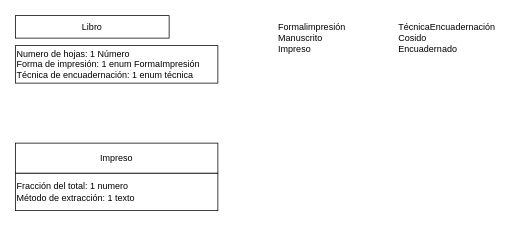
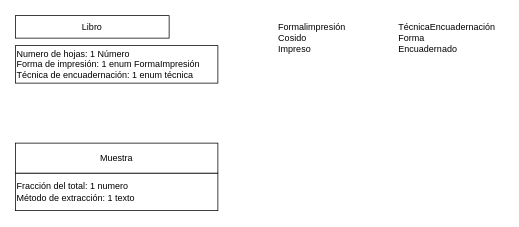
  <mxCell id="0" />
  <mxCell id="1" parent="0" />
  <mxCell id="2" value="Numero de hojas: 1 Número&lt;br&gt;Forma de impresión: 1 enum FormaImpresión&lt;br&gt;Técnica de encuadernación: 1 enum técnica&amp;nbsp;" style="rounded=0;whiteSpace=wrap;html=1;align=left;" vertex="1" parent="1"><mxGeometry x="20" y="60" width="270" height="50" as="geometry" /></mxCell>
  <mxCell id="3" value="Libro" style="rounded=0;whiteSpace=wrap;html=1;" vertex="1" parent="1"><mxGeometry x="20" y="20" width="205" height="30" as="geometry" /></mxCell>
- <mxCell id="4" value="&lt;div style=&quot;text-align: right;&quot;&gt;&lt;span style=&quot;background-color: initial;&quot;&gt;Formalimpresión&lt;/span&gt;&lt;/div&gt;&lt;div style=&quot;text-align: left;&quot;&gt;&lt;span style=&quot;background-color: initial;&quot;&gt;Manuscrito&lt;/span&gt;&lt;/div&gt;&lt;div style=&quot;text-align: left;&quot;&gt;&lt;span style=&quot;background-color: initial;&quot;&gt;Impreso&lt;/span&gt;&lt;/div&gt;" style="text;html=1;align=center;verticalAlign=middle;resizable=0;points=[];autosize=1;strokeColor=none;fillColor=none;" vertex="1" parent="1"><mxGeometry x="360" y="20" width="110" height="60" as="geometry" /></mxCell>
- <mxCell id="5" value="TécnicaEncuadernación&lt;br&gt;&lt;div style=&quot;text-align: left;&quot;&gt;&lt;span style=&quot;background-color: initial;&quot;&gt;Cosido&lt;/span&gt;&lt;/div&gt;&lt;div style=&quot;text-align: left;&quot;&gt;&lt;span style=&quot;background-color: initial;&quot;&gt;Encuadernado&lt;/span&gt;&lt;/div&gt;" style="text;html=1;align=center;verticalAlign=middle;resizable=0;points=[];autosize=1;strokeColor=none;fillColor=none;" vertex="1" parent="1"><mxGeometry x="520" y="20" width="150" height="60" as="geometry" /></mxCell>
+ <mxCell id="4" value="&lt;div style=&quot;text-align: right;&quot;&gt;&lt;span style=&quot;background-color: initial;&quot;&gt;Formalimpresión&lt;/span&gt;&lt;/div&gt;&lt;div style=&quot;text-align: left;&quot;&gt;&lt;span style=&quot;background-color: initial;&quot;&gt;Cosido&lt;/span&gt;&lt;/div&gt;&lt;div style=&quot;text-align: left;&quot;&gt;&lt;span style=&quot;background-color: initial;&quot;&gt;Impreso&lt;/span&gt;&lt;/div&gt;" style="text;html=1;align=center;verticalAlign=middle;resizable=0;points=[];autosize=1;strokeColor=none;fillColor=none;" vertex="1" parent="1"><mxGeometry x="360" y="20" width="110" height="60" as="geometry" /></mxCell>
+ <mxCell id="5" value="TécnicaEncuadernación&lt;br&gt;&lt;div style=&quot;text-align: left;&quot;&gt;&lt;span style=&quot;background-color: initial;&quot;&gt;Forma&lt;/span&gt;&lt;/div&gt;&lt;div style=&quot;text-align: left;&quot;&gt;&lt;span style=&quot;background-color: initial;&quot;&gt;Encuadernado&lt;/span&gt;&lt;/div&gt;" style="text;html=1;align=center;verticalAlign=middle;resizable=0;points=[];autosize=1;strokeColor=none;fillColor=none;" vertex="1" parent="1"><mxGeometry x="520" y="20" width="150" height="60" as="geometry" /></mxCell>
  <mxCell id="6" value="Fracción del total: 1 numero&lt;br&gt;Método de extracción: 1 texto" style="rounded=0;whiteSpace=wrap;html=1;align=left;" vertex="1" parent="1"><mxGeometry x="20" y="230" width="270" height="50" as="geometry" /></mxCell>
- <mxCell id="7" value="Impreso" style="rounded=0;whiteSpace=wrap;html=1;" vertex="1" parent="1"><mxGeometry x="20" y="190" width="270" height="40" as="geometry" /></mxCell>
+ <mxCell id="7" value="Muestra" style="rounded=0;whiteSpace=wrap;html=1;" vertex="1" parent="1"><mxGeometry x="20" y="190" width="270" height="40" as="geometry" /></mxCell>
